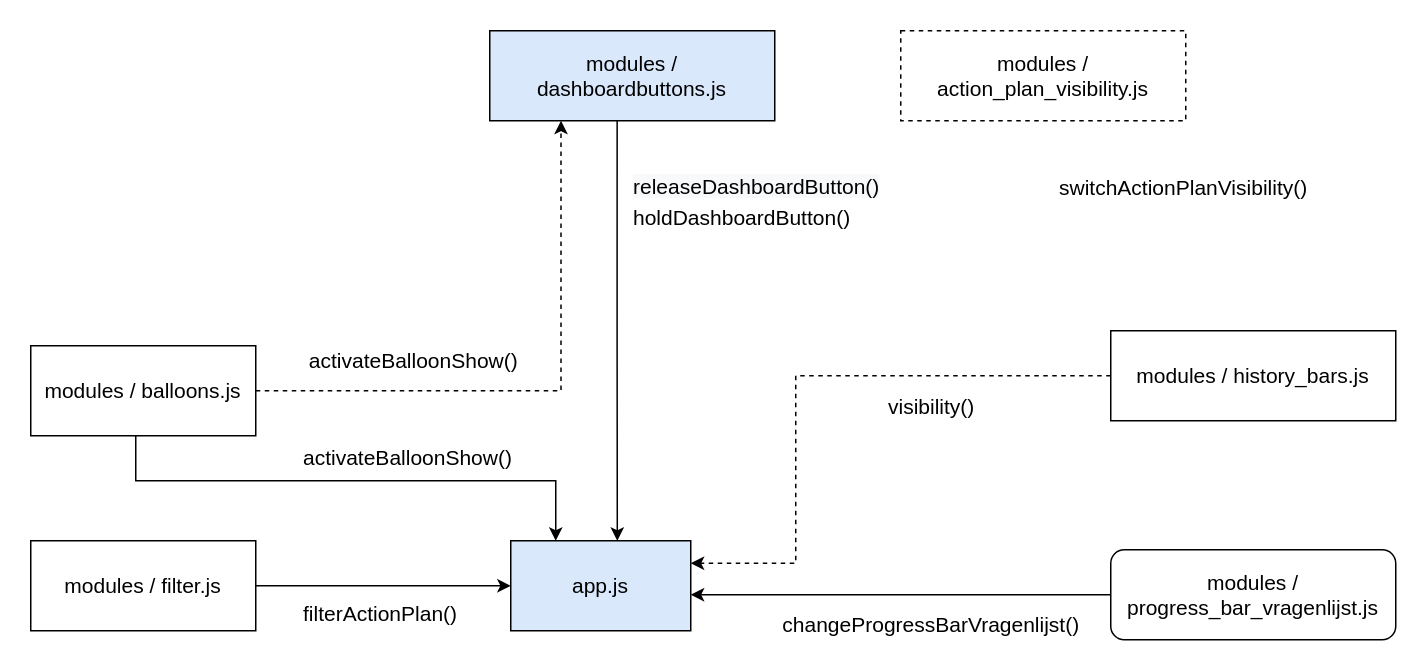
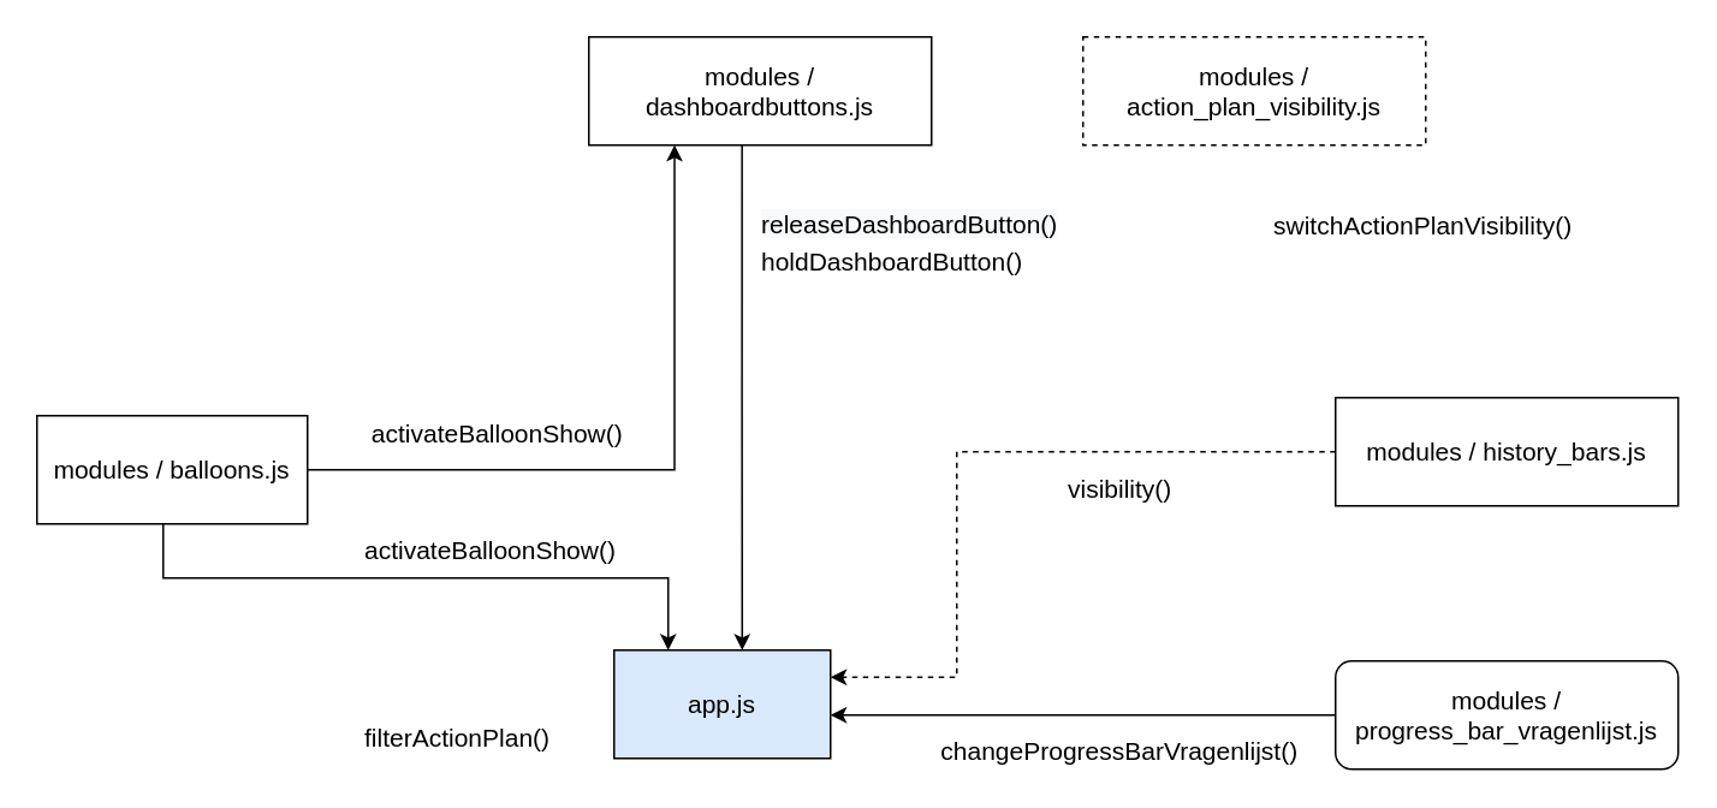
  <mxCell id="0" />
  <mxCell id="1" parent="0" />
  <mxCell id="2" value="app.js" style="rounded=0;whiteSpace=wrap;html=1;fontSize=14;fillColor=#dae8fc;strokeColor=#000000;" vertex="1" parent="1"><mxGeometry x="340" y="360" width="120" height="60" as="geometry" /></mxCell>
  <mxCell id="3" value="modules / action_plan_visibility.js" style="rounded=0;whiteSpace=wrap;html=1;fontSize=14;dashed=1;" vertex="1" parent="1"><mxGeometry x="600" y="20" width="190" height="60" as="geometry" /></mxCell>
- <mxCell id="4" style="edgeStyle=orthogonalEdgeStyle;rounded=0;orthogonalLoop=1;jettySize=auto;html=1;entryX=0.25;entryY=1;entryDx=0;entryDy=0;fontSize=14;dashed=1;" edge="1" parent="1" source="6" target="8"><mxGeometry relative="1" as="geometry" /></mxCell>
+ <mxCell id="4" style="edgeStyle=orthogonalEdgeStyle;rounded=0;orthogonalLoop=1;jettySize=auto;html=1;entryX=0.25;entryY=1;entryDx=0;entryDy=0;fontSize=14;" edge="1" parent="1" source="6" target="8"><mxGeometry relative="1" as="geometry" /></mxCell>
  <mxCell id="5" style="edgeStyle=orthogonalEdgeStyle;rounded=0;orthogonalLoop=1;jettySize=auto;html=1;entryX=0.25;entryY=0;entryDx=0;entryDy=0;fontSize=14;" edge="1" parent="1" source="6" target="2"><mxGeometry relative="1" as="geometry"><Array as="points"><mxPoint x="90" y="320" /><mxPoint x="370" y="320" /></Array></mxGeometry></mxCell>
  <mxCell id="6" value="modules / balloons.js" style="rounded=0;whiteSpace=wrap;html=1;fontSize=14;" vertex="1" parent="1"><mxGeometry x="20" y="230" width="150" height="60" as="geometry" /></mxCell>
  <mxCell id="7" style="edgeStyle=orthogonalEdgeStyle;rounded=0;orthogonalLoop=1;jettySize=auto;html=1;entryX=0.667;entryY=0;entryDx=0;entryDy=0;entryPerimeter=0;fontSize=14;exitX=0.447;exitY=1;exitDx=0;exitDy=0;exitPerimeter=0;" edge="1" parent="1" source="8"><mxGeometry relative="1" as="geometry"><mxPoint x="411.04" y="170" as="sourcePoint" /><mxPoint x="411.04" y="360" as="targetPoint" /></mxGeometry></mxCell>
- <mxCell id="8" value="modules / dashboardbuttons.js" style="rounded=0;whiteSpace=wrap;html=1;fontSize=14;fillColor=#dae8fc;" vertex="1" parent="1"><mxGeometry x="326" y="20" width="190" height="60" as="geometry" /></mxCell>
+ <mxCell id="8" value="modules / dashboardbuttons.js" style="rounded=0;whiteSpace=wrap;html=1;fontSize=14;" vertex="1" parent="1"><mxGeometry x="326" y="20" width="190" height="60" as="geometry" /></mxCell>
  <mxCell id="9" style="edgeStyle=orthogonalEdgeStyle;rounded=0;orthogonalLoop=1;jettySize=auto;html=1;entryX=1;entryY=0.5;entryDx=0;entryDy=0;fontSize=14;exitX=0;exitY=0.5;exitDx=0;exitDy=0;" edge="1" parent="1" source="10"><mxGeometry relative="1" as="geometry"><mxPoint x="600" y="396" as="sourcePoint" /><mxPoint x="460" y="396" as="targetPoint" /></mxGeometry></mxCell>
  <mxCell id="10" value="modules / progress_bar_vragenlijst.js" style="whiteSpace=wrap;html=1;fontSize=14;rounded=1;" vertex="1" parent="1"><mxGeometry x="740" y="366" width="190" height="60" as="geometry" /></mxCell>
  <mxCell id="11" style="edgeStyle=orthogonalEdgeStyle;rounded=0;orthogonalLoop=1;jettySize=auto;html=1;entryX=1;entryY=0.25;entryDx=0;entryDy=0;fontSize=14;dashed=1;" edge="1" parent="1" source="12" target="2"><mxGeometry relative="1" as="geometry"><Array as="points"><mxPoint x="530" y="250" /><mxPoint x="530" y="375" /></Array></mxGeometry></mxCell>
  <mxCell id="12" value="modules / history_bars.js" style="rounded=0;whiteSpace=wrap;html=1;fontSize=14;" vertex="1" parent="1"><mxGeometry x="740" y="220" width="190" height="60" as="geometry" /></mxCell>
- <mxCell id="13" style="edgeStyle=orthogonalEdgeStyle;rounded=0;orthogonalLoop=1;jettySize=auto;html=1;entryX=0;entryY=0.5;entryDx=0;entryDy=0;fontSize=14;" edge="1" parent="1" source="14" target="2"><mxGeometry relative="1" as="geometry" /></mxCell>
- <mxCell id="14" value="modules / filter.js" style="rounded=0;whiteSpace=wrap;html=1;fontSize=14;" vertex="1" parent="1"><mxGeometry x="20" y="360" width="150" height="60" as="geometry" /></mxCell>
  <mxCell id="15" value="changeProgressBarVragenlijst()" style="text;html=1;align=center;verticalAlign=middle;resizable=0;points=[];autosize=1;strokeColor=none;fillColor=none;fontSize=14;" vertex="1" parent="1"><mxGeometry x="515" y="406" width="210" height="20" as="geometry" /></mxCell>
  <mxCell id="16" value="activateBalloonShow()" style="text;html=1;align=center;verticalAlign=middle;resizable=0;points=[];autosize=1;strokeColor=none;fillColor=none;fontSize=14;" vertex="1" parent="1"><mxGeometry x="200" y="230" width="150" height="20" as="geometry" /></mxCell>
  <mxCell id="17" value="activateBalloonShow()" style="text;whiteSpace=wrap;html=1;fontSize=14;" vertex="1" parent="1"><mxGeometry x="200" y="290" width="160" height="30" as="geometry" /></mxCell>
  <mxCell id="18" value="filterActionPlan()" style="text;whiteSpace=wrap;html=1;fontSize=14;" vertex="1" parent="1"><mxGeometry x="200" y="394" width="120" height="30" as="geometry" /></mxCell>
  <mxCell id="19" value="holdDashboardButton()" style="text;whiteSpace=wrap;html=1;fontSize=14;" vertex="1" parent="1"><mxGeometry x="420" y="130" width="140" height="30" as="geometry" /></mxCell>
  <mxCell id="20" value="&lt;span style=&quot;color: rgb(0, 0, 0); font-family: Helvetica; font-size: 14px; font-style: normal; font-variant-ligatures: normal; font-variant-caps: normal; font-weight: 400; letter-spacing: normal; orphans: 2; text-align: left; text-indent: 0px; text-transform: none; widows: 2; word-spacing: 0px; -webkit-text-stroke-width: 0px; background-color: rgb(248, 249, 250); text-decoration-thickness: initial; text-decoration-style: initial; text-decoration-color: initial; float: none; display: inline !important;&quot;&gt;releaseDashboardButton()&lt;/span&gt;" style="text;whiteSpace=wrap;html=1;fontSize=14;" vertex="1" parent="1"><mxGeometry x="420" y="109" width="150" height="30" as="geometry" /></mxCell>
  <mxCell id="21" value="switchActionPlanVisibility()" style="text;whiteSpace=wrap;html=1;fontSize=14;" vertex="1" parent="1"><mxGeometry x="704" y="110" width="190" height="30" as="geometry" /></mxCell>
  <mxCell id="22" value="visibility()" style="text;whiteSpace=wrap;html=1;fontSize=14;" vertex="1" parent="1"><mxGeometry x="590" y="256" width="120" height="30" as="geometry" /></mxCell>
